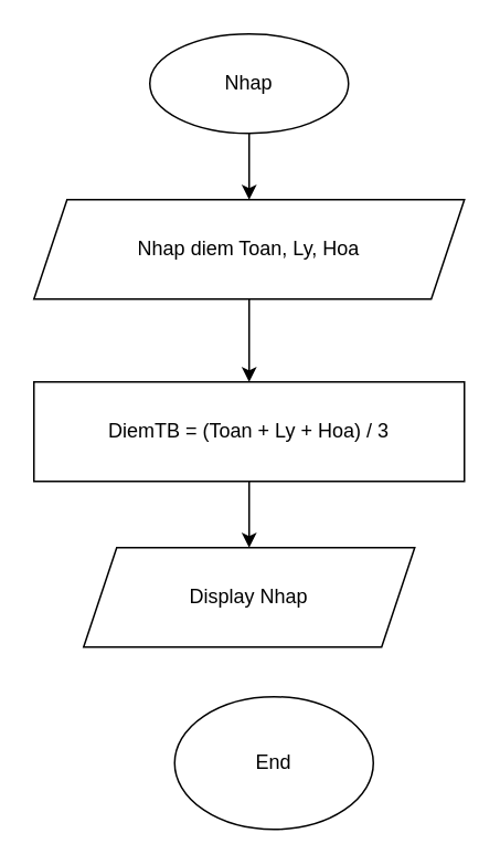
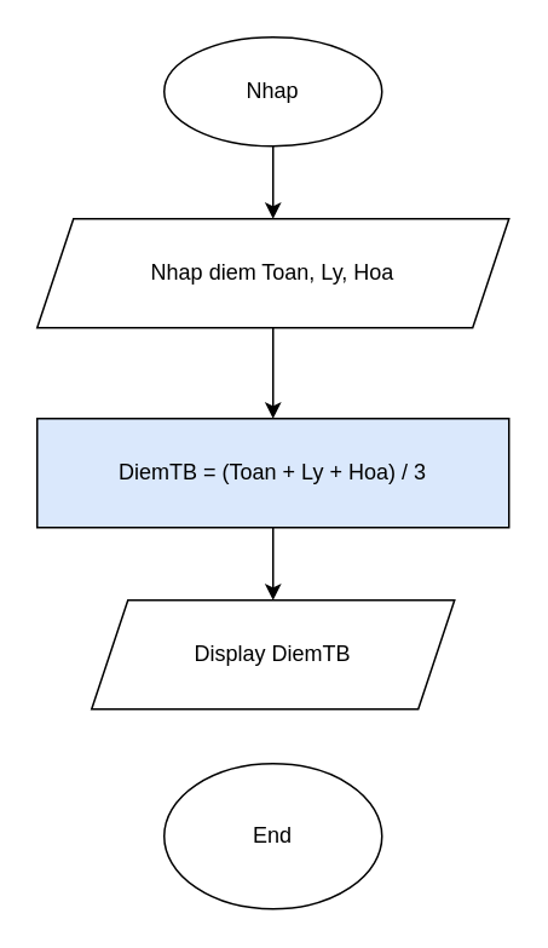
  <mxCell id="0" />
  <mxCell id="1" parent="0" />
  <mxCell id="2" value="Nhap" style="ellipse;whiteSpace=wrap;html=1;" vertex="1" parent="1"><mxGeometry x="90" y="20" width="120" height="60" as="geometry" /></mxCell>
- <mxCell id="3" value="End" style="ellipse;whiteSpace=wrap;html=1;" vertex="1" parent="1"><mxGeometry x="105" y="420" width="120" height="80" as="geometry" /></mxCell>
+ <mxCell id="3" value="End" style="ellipse;whiteSpace=wrap;html=1;" vertex="1" parent="1"><mxGeometry x="90" y="420" width="120" height="80" as="geometry" /></mxCell>
  <mxCell id="4" value="" style="endArrow=classic;html=1;exitX=0.5;exitY=1;exitDx=0;exitDy=0;entryX=0.5;entryY=0;entryDx=0;entryDy=0;" edge="1" parent="1" source="2" target="5"><mxGeometry width="50" height="50" relative="1" as="geometry"><mxPoint x="120" y="220" as="sourcePoint" /><mxPoint x="140" y="120" as="targetPoint" /></mxGeometry></mxCell>
  <mxCell id="5" value="Nhap diem Toan, Ly, Hoa" style="shape=parallelogram;perimeter=parallelogramPerimeter;whiteSpace=wrap;html=1;fixedSize=1;" vertex="1" parent="1"><mxGeometry x="20" y="120" width="260" height="60" as="geometry" /></mxCell>
- <mxCell id="6" value="DiemTB = (Toan + Ly + Hoa) / 3" style="rounded=0;whiteSpace=wrap;html=1;" vertex="1" parent="1"><mxGeometry x="20" y="230" width="260" height="60" as="geometry" /></mxCell>
+ <mxCell id="6" value="DiemTB = (Toan + Ly + Hoa) / 3" style="rounded=0;whiteSpace=wrap;html=1;fillColor=#dae8fc;" vertex="1" parent="1"><mxGeometry x="20" y="230" width="260" height="60" as="geometry" /></mxCell>
  <mxCell id="7" value="" style="endArrow=classic;html=1;exitX=0.5;exitY=1;exitDx=0;exitDy=0;entryX=0.5;entryY=0;entryDx=0;entryDy=0;" edge="1" parent="1" source="5" target="6"><mxGeometry width="50" height="50" relative="1" as="geometry"><mxPoint x="120" y="220" as="sourcePoint" /><mxPoint x="170" y="170" as="targetPoint" /></mxGeometry></mxCell>
  <mxCell id="8" value="" style="endArrow=classic;html=1;entryX=0.5;entryY=0;entryDx=0;entryDy=0;" edge="1" parent="1" source="6"><mxGeometry width="50" height="50" relative="1" as="geometry"><mxPoint x="160" y="190" as="sourcePoint" /><mxPoint x="160" y="230" as="targetPoint" /></mxGeometry></mxCell>
  <mxCell id="9" value="" style="endArrow=classic;html=1;exitX=0.5;exitY=1;exitDx=0;exitDy=0;" edge="1" parent="1" source="6"><mxGeometry width="50" height="50" relative="1" as="geometry"><mxPoint x="170" y="200" as="sourcePoint" /><mxPoint x="150" y="330" as="targetPoint" /></mxGeometry></mxCell>
- <mxCell id="10" value="Display Nhap" style="shape=parallelogram;perimeter=parallelogramPerimeter;whiteSpace=wrap;html=1;fixedSize=1;" vertex="1" parent="1"><mxGeometry x="50" y="330" width="200" height="60" as="geometry" /></mxCell>
+ <mxCell id="10" value="Display DiemTB" style="shape=parallelogram;perimeter=parallelogramPerimeter;whiteSpace=wrap;html=1;fixedSize=1;" vertex="1" parent="1"><mxGeometry x="50" y="330" width="200" height="60" as="geometry" /></mxCell>
